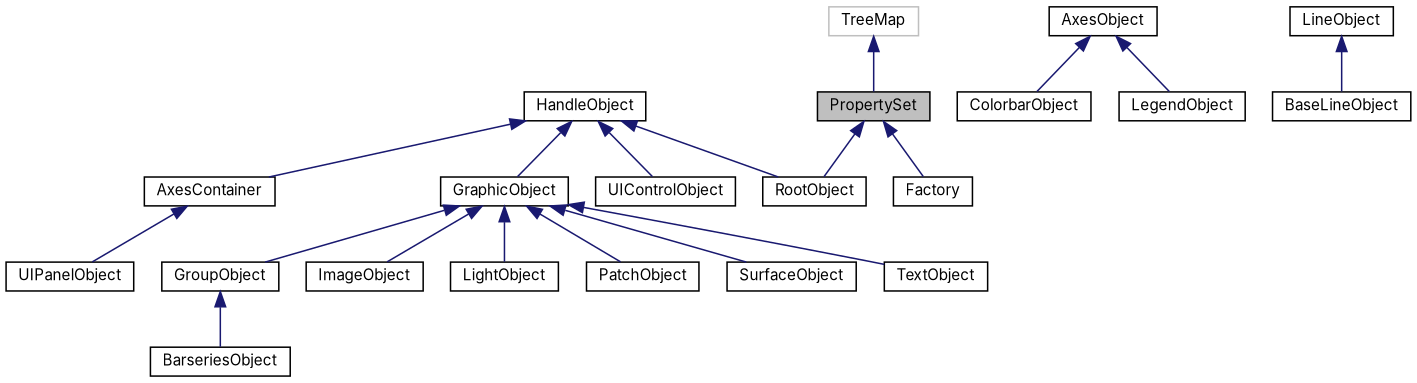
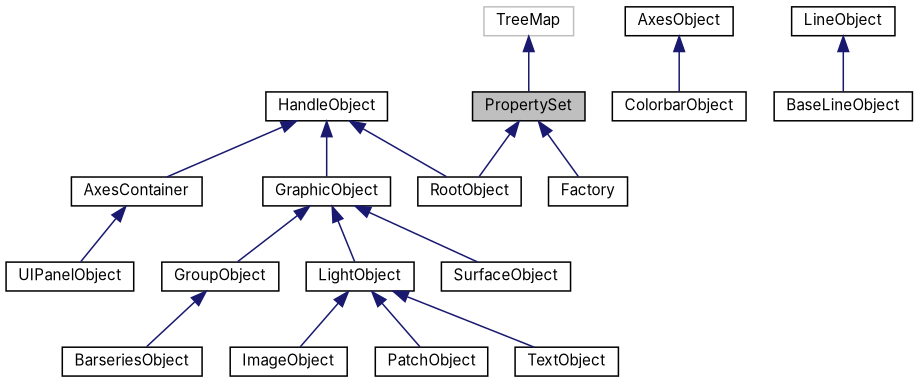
  digraph {
    fontname=Inter
    rankdir=TB
    node [color=black fillcolor=white fontname=Inter fontsize=10 shape=record style=filled]
    edge [color=midnightblue dir=back fontname=Inter fontsize=10 labelfontname=FreeSans labelfontsize=10 style=solid]
    n1 [fillcolor=grey75 fontcolor=black height=0.2 label=PropertySet width=0.4]
    n2 [height=0.2 label=Factory width=0.4]
    n3 [height=0.2 label=RootObject width=0.4]
    n4 [height=0.2 label=HandleObject width=0.4]
    n5 [height=0.2 label=AxesContainer width=0.4]
    n6 [height=0.2 label=GraphicObject width=0.4]
-   n7 [height=0.2 label=UIControlObject width=0.4]
    n8 [color=grey75 height=0.2 label=TreeMap width=0.4]
    n9 [height=0.2 label=UIPanelObject width=0.4]
    n10 [height=0.2 label=AxesObject width=0.4]
    n11 [height=0.2 label=ColorbarObject width=0.4]
-   n12 [height=0.2 label=LegendObject width=0.4]
    n13 [height=0.2 label=GroupObject width=0.4]
    n14 [height=0.2 label=ImageObject width=0.4]
    n15 [height=0.2 label=LightObject width=0.4]
    n16 [height=0.2 label=PatchObject width=0.4]
    n17 [height=0.2 label=SurfaceObject width=0.4]
    n18 [height=0.2 label=TextObject width=0.4]
    n19 [height=0.2 label=BarseriesObject width=0.4]
    n20 [height=0.2 label=LineObject width=0.4]
    n21 [height=0.2 label=BaseLineObject width=0.4]
    n1 -> n2
    n1 -> n3
    n4 -> n3
    n4 -> n5
    n4 -> n6
-   n4 -> n7
    n5 -> n9
    n6 -> n13
-   n6 -> n14
+   n15 -> n14
    n6 -> n15
-   n6 -> n16
+   n15 -> n16
    n6 -> n17
-   n6 -> n18
+   n15 -> n18
    n8 -> n1
    n10 -> n11
-   n10 -> n12
    n13 -> n19
    n20 -> n21
  }
